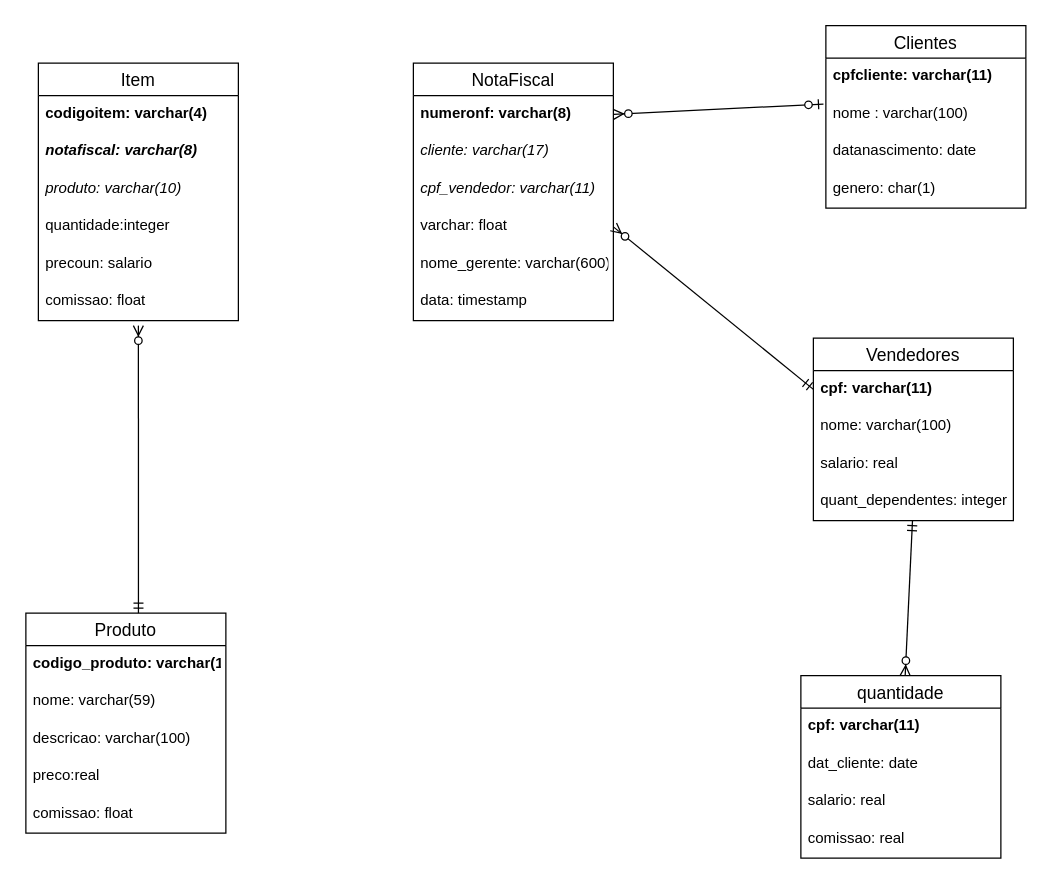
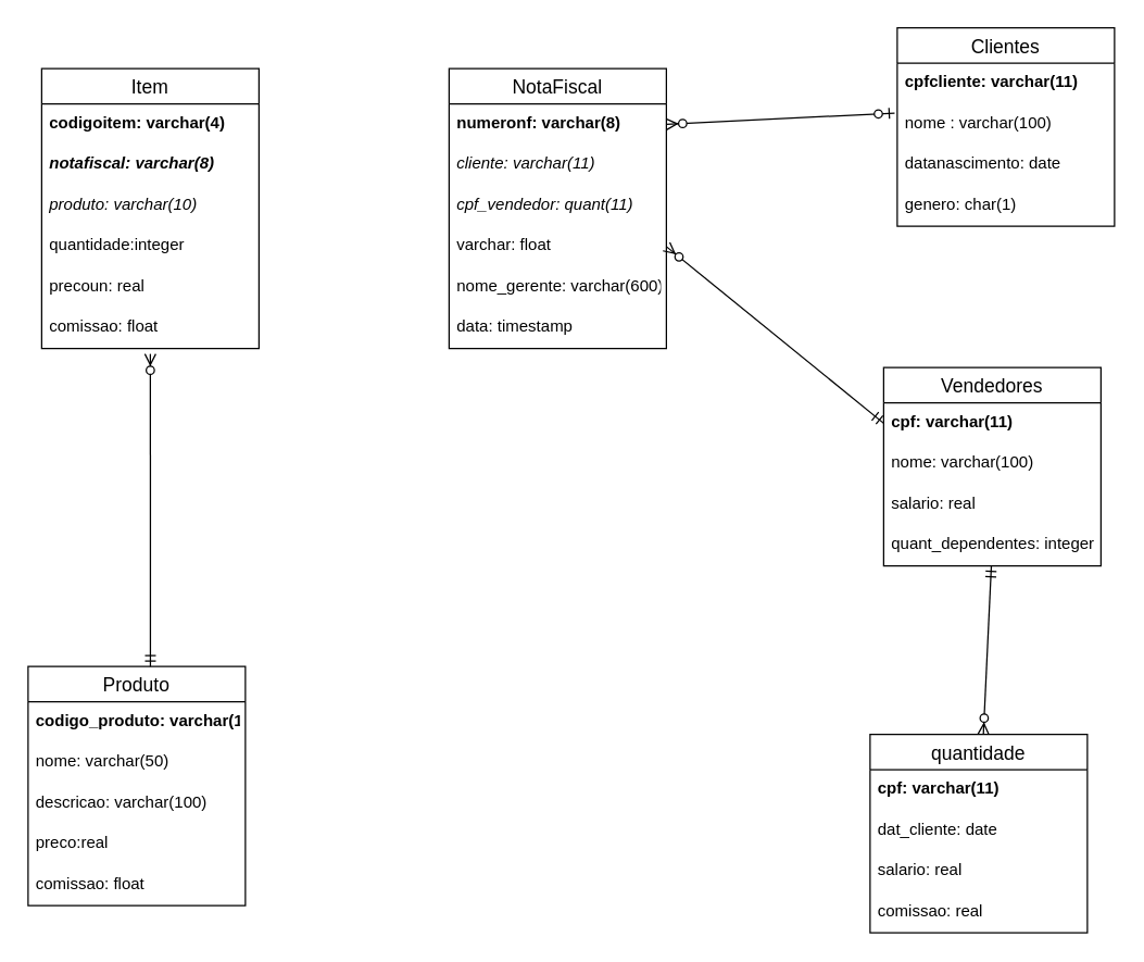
  <mxCell id="0" />
  <mxCell id="1" parent="0" />
  <mxCell id="2" value="Clientes" style="swimlane;fontStyle=0;childLayout=stackLayout;horizontal=1;startSize=26;horizontalStack=0;resizeParent=1;resizeParentMax=0;resizeLast=0;collapsible=1;marginBottom=0;align=center;fontSize=14;" parent="1" vertex="1"><mxGeometry x="660" y="20" width="160" height="146" as="geometry" /></mxCell>
  <mxCell id="3" value="cpfcliente: varchar(11)" style="text;strokeColor=none;fillColor=none;spacingLeft=4;spacingRight=4;overflow=hidden;rotatable=0;points=[[0,0.5],[1,0.5]];portConstraint=eastwest;fontSize=12;fontStyle=1" parent="2" vertex="1"><mxGeometry y="26" width="160" height="30" as="geometry" /></mxCell>
  <mxCell id="4" value="nome : varchar(100)" style="text;strokeColor=none;fillColor=none;spacingLeft=4;spacingRight=4;overflow=hidden;rotatable=0;points=[[0,0.5],[1,0.5]];portConstraint=eastwest;fontSize=12;" parent="2" vertex="1"><mxGeometry y="56" width="160" height="30" as="geometry" /></mxCell>
  <mxCell id="5" value="datanascimento: date" style="text;strokeColor=none;fillColor=none;spacingLeft=4;spacingRight=4;overflow=hidden;rotatable=0;points=[[0,0.5],[1,0.5]];portConstraint=eastwest;fontSize=12;" parent="2" vertex="1"><mxGeometry y="86" width="160" height="30" as="geometry" /></mxCell>
  <mxCell id="6" value="genero: char(1)" style="text;strokeColor=none;fillColor=none;spacingLeft=4;spacingRight=4;overflow=hidden;rotatable=0;points=[[0,0.5],[1,0.5]];portConstraint=eastwest;fontSize=12;" parent="2" vertex="1"><mxGeometry y="116" width="160" height="30" as="geometry" /></mxCell>
  <mxCell id="7" value="NotaFiscal" style="swimlane;fontStyle=0;childLayout=stackLayout;horizontal=1;startSize=26;horizontalStack=0;resizeParent=1;resizeParentMax=0;resizeLast=0;collapsible=1;marginBottom=0;align=center;fontSize=14;" parent="1" vertex="1"><mxGeometry x="330" y="50" width="160" height="206" as="geometry" /></mxCell>
  <mxCell id="8" value="numeronf: varchar(8)" style="text;strokeColor=none;fillColor=none;spacingLeft=4;spacingRight=4;overflow=hidden;rotatable=0;points=[[0,0.5],[1,0.5]];portConstraint=eastwest;fontSize=12;fontStyle=1" parent="7" vertex="1"><mxGeometry y="26" width="160" height="30" as="geometry" /></mxCell>
- <mxCell id="9" value="cliente: varchar(17)" style="text;strokeColor=none;fillColor=none;spacingLeft=4;spacingRight=4;overflow=hidden;rotatable=0;points=[[0,0.5],[1,0.5]];portConstraint=eastwest;fontSize=12;fontStyle=2" parent="7" vertex="1"><mxGeometry y="56" width="160" height="30" as="geometry" /></mxCell>
- <mxCell id="10" value="cpf_vendedor: varchar(11)" style="text;strokeColor=none;fillColor=none;spacingLeft=4;spacingRight=4;overflow=hidden;rotatable=0;points=[[0,0.5],[1,0.5]];portConstraint=eastwest;fontSize=12;fontStyle=2" parent="7" vertex="1"><mxGeometry y="86" width="160" height="30" as="geometry" /></mxCell>
+ <mxCell id="9" value="cliente: varchar(11)" style="text;strokeColor=none;fillColor=none;spacingLeft=4;spacingRight=4;overflow=hidden;rotatable=0;points=[[0,0.5],[1,0.5]];portConstraint=eastwest;fontSize=12;fontStyle=2" parent="7" vertex="1"><mxGeometry y="56" width="160" height="30" as="geometry" /></mxCell>
+ <mxCell id="10" value="cpf_vendedor: quant(11)" style="text;strokeColor=none;fillColor=none;spacingLeft=4;spacingRight=4;overflow=hidden;rotatable=0;points=[[0,0.5],[1,0.5]];portConstraint=eastwest;fontSize=12;fontStyle=2" parent="7" vertex="1"><mxGeometry y="86" width="160" height="30" as="geometry" /></mxCell>
  <mxCell id="11" value="varchar: float" style="text;strokeColor=none;fillColor=none;spacingLeft=4;spacingRight=4;overflow=hidden;rotatable=0;points=[[0,0.5],[1,0.5]];portConstraint=eastwest;fontSize=12;" parent="7" vertex="1"><mxGeometry y="116" width="160" height="30" as="geometry" /></mxCell>
  <mxCell id="12" value="nome_gerente: varchar(600)" style="text;strokeColor=none;fillColor=none;spacingLeft=4;spacingRight=4;overflow=hidden;rotatable=0;points=[[0,0.5],[1,0.5]];portConstraint=eastwest;fontSize=12;" parent="7" vertex="1"><mxGeometry y="146" width="160" height="30" as="geometry" /></mxCell>
  <mxCell id="13" value="data: timestamp" style="text;strokeColor=none;fillColor=none;spacingLeft=4;spacingRight=4;overflow=hidden;rotatable=0;points=[[0,0.5],[1,0.5]];portConstraint=eastwest;fontSize=12;" parent="7" vertex="1"><mxGeometry y="176" width="160" height="30" as="geometry" /></mxCell>
  <mxCell id="14" value="Item" style="swimlane;fontStyle=0;childLayout=stackLayout;horizontal=1;startSize=26;horizontalStack=0;resizeParent=1;resizeParentMax=0;resizeLast=0;collapsible=1;marginBottom=0;align=center;fontSize=14;" parent="1" vertex="1"><mxGeometry x="30" y="50" width="160" height="206" as="geometry" /></mxCell>
  <mxCell id="15" value="codigoitem: varchar(4)" style="text;strokeColor=none;fillColor=none;spacingLeft=4;spacingRight=4;overflow=hidden;rotatable=0;points=[[0,0.5],[1,0.5]];portConstraint=eastwest;fontSize=12;fontStyle=1" parent="14" vertex="1"><mxGeometry y="26" width="160" height="30" as="geometry" /></mxCell>
  <mxCell id="16" value="notafiscal: varchar(8)" style="text;strokeColor=none;fillColor=none;spacingLeft=4;spacingRight=4;overflow=hidden;rotatable=0;points=[[0,0.5],[1,0.5]];portConstraint=eastwest;fontSize=12;fontStyle=3" parent="14" vertex="1"><mxGeometry y="56" width="160" height="30" as="geometry" /></mxCell>
  <mxCell id="17" value="produto: varchar(10)" style="text;strokeColor=none;fillColor=none;spacingLeft=4;spacingRight=4;overflow=hidden;rotatable=0;points=[[0,0.5],[1,0.5]];portConstraint=eastwest;fontSize=12;fontStyle=2" parent="14" vertex="1"><mxGeometry y="86" width="160" height="30" as="geometry" /></mxCell>
  <mxCell id="18" value="quantidade:integer" style="text;strokeColor=none;fillColor=none;spacingLeft=4;spacingRight=4;overflow=hidden;rotatable=0;points=[[0,0.5],[1,0.5]];portConstraint=eastwest;fontSize=12;" parent="14" vertex="1"><mxGeometry y="116" width="160" height="30" as="geometry" /></mxCell>
- <mxCell id="19" value="precoun: salario" style="text;strokeColor=none;fillColor=none;spacingLeft=4;spacingRight=4;overflow=hidden;rotatable=0;points=[[0,0.5],[1,0.5]];portConstraint=eastwest;fontSize=12;" parent="14" vertex="1"><mxGeometry y="146" width="160" height="30" as="geometry" /></mxCell>
+ <mxCell id="19" value="precoun: real" style="text;strokeColor=none;fillColor=none;spacingLeft=4;spacingRight=4;overflow=hidden;rotatable=0;points=[[0,0.5],[1,0.5]];portConstraint=eastwest;fontSize=12;" parent="14" vertex="1"><mxGeometry y="146" width="160" height="30" as="geometry" /></mxCell>
  <mxCell id="20" value="comissao: float" style="text;strokeColor=none;fillColor=none;spacingLeft=4;spacingRight=4;overflow=hidden;rotatable=0;points=[[0,0.5],[1,0.5]];portConstraint=eastwest;fontSize=12;" vertex="1" parent="14"><mxGeometry y="176" width="160" height="30" as="geometry" /></mxCell>
  <mxCell id="21" value="quantidade" style="swimlane;fontStyle=0;childLayout=stackLayout;horizontal=1;startSize=26;horizontalStack=0;resizeParent=1;resizeParentMax=0;resizeLast=0;collapsible=1;marginBottom=0;align=center;fontSize=14;" parent="1" vertex="1"><mxGeometry x="640" y="540" width="160" height="146" as="geometry" /></mxCell>
  <mxCell id="22" value="cpf: varchar(11)" style="text;strokeColor=none;fillColor=none;spacingLeft=4;spacingRight=4;overflow=hidden;rotatable=0;points=[[0,0.5],[1,0.5]];portConstraint=eastwest;fontSize=12;fontStyle=1" parent="21" vertex="1"><mxGeometry y="26" width="160" height="30" as="geometry" /></mxCell>
  <mxCell id="23" value="dat_cliente: date" style="text;strokeColor=none;fillColor=none;spacingLeft=4;spacingRight=4;overflow=hidden;rotatable=0;points=[[0,0.5],[1,0.5]];portConstraint=eastwest;fontSize=12;" parent="21" vertex="1"><mxGeometry y="56" width="160" height="30" as="geometry" /></mxCell>
  <mxCell id="24" value="salario: real" style="text;strokeColor=none;fillColor=none;spacingLeft=4;spacingRight=4;overflow=hidden;rotatable=0;points=[[0,0.5],[1,0.5]];portConstraint=eastwest;fontSize=12;" parent="21" vertex="1"><mxGeometry y="86" width="160" height="30" as="geometry" /></mxCell>
  <mxCell id="25" value="comissao: real" style="text;strokeColor=none;fillColor=none;spacingLeft=4;spacingRight=4;overflow=hidden;rotatable=0;points=[[0,0.5],[1,0.5]];portConstraint=eastwest;fontSize=12;" parent="21" vertex="1"><mxGeometry y="116" width="160" height="30" as="geometry" /></mxCell>
  <mxCell id="26" value="Produto" style="swimlane;fontStyle=0;childLayout=stackLayout;horizontal=1;startSize=26;horizontalStack=0;resizeParent=1;resizeParentMax=0;resizeLast=0;collapsible=1;marginBottom=0;align=center;fontSize=14;" parent="1" vertex="1"><mxGeometry x="20" y="490" width="160" height="176" as="geometry" /></mxCell>
  <mxCell id="27" value="codigo_produto: varchar(10)" style="text;strokeColor=none;fillColor=none;spacingLeft=4;spacingRight=4;overflow=hidden;rotatable=0;points=[[0,0.5],[1,0.5]];portConstraint=eastwest;fontSize=12;fontStyle=1" parent="26" vertex="1"><mxGeometry y="26" width="160" height="30" as="geometry" /></mxCell>
- <mxCell id="28" value="nome: varchar(59)" style="text;strokeColor=none;fillColor=none;spacingLeft=4;spacingRight=4;overflow=hidden;rotatable=0;points=[[0,0.5],[1,0.5]];portConstraint=eastwest;fontSize=12;" parent="26" vertex="1"><mxGeometry y="56" width="160" height="30" as="geometry" /></mxCell>
+ <mxCell id="28" value="nome: varchar(50)" style="text;strokeColor=none;fillColor=none;spacingLeft=4;spacingRight=4;overflow=hidden;rotatable=0;points=[[0,0.5],[1,0.5]];portConstraint=eastwest;fontSize=12;" parent="26" vertex="1"><mxGeometry y="56" width="160" height="30" as="geometry" /></mxCell>
  <mxCell id="29" value="descricao: varchar(100)" style="text;strokeColor=none;fillColor=none;spacingLeft=4;spacingRight=4;overflow=hidden;rotatable=0;points=[[0,0.5],[1,0.5]];portConstraint=eastwest;fontSize=12;" parent="26" vertex="1"><mxGeometry y="86" width="160" height="30" as="geometry" /></mxCell>
  <mxCell id="30" value="preco:real" style="text;strokeColor=none;fillColor=none;spacingLeft=4;spacingRight=4;overflow=hidden;rotatable=0;points=[[0,0.5],[1,0.5]];portConstraint=eastwest;fontSize=12;" parent="26" vertex="1"><mxGeometry y="116" width="160" height="30" as="geometry" /></mxCell>
  <mxCell id="31" value="comissao: float" style="text;strokeColor=none;fillColor=none;spacingLeft=4;spacingRight=4;overflow=hidden;rotatable=0;points=[[0,0.5],[1,0.5]];portConstraint=eastwest;fontSize=12;" parent="26" vertex="1"><mxGeometry y="146" width="160" height="30" as="geometry" /></mxCell>
  <mxCell id="32" value="Vendedores" style="swimlane;fontStyle=0;childLayout=stackLayout;horizontal=1;startSize=26;horizontalStack=0;resizeParent=1;resizeParentMax=0;resizeLast=0;collapsible=1;marginBottom=0;align=center;fontSize=14;" parent="1" vertex="1"><mxGeometry x="650" y="270" width="160" height="146" as="geometry" /></mxCell>
  <mxCell id="33" value="cpf: varchar(11)" style="text;strokeColor=none;fillColor=none;spacingLeft=4;spacingRight=4;overflow=hidden;rotatable=0;points=[[0,0.5],[1,0.5]];portConstraint=eastwest;fontSize=12;fontStyle=1" parent="32" vertex="1"><mxGeometry y="26" width="160" height="30" as="geometry" /></mxCell>
  <mxCell id="34" value="nome: varchar(100)" style="text;strokeColor=none;fillColor=none;spacingLeft=4;spacingRight=4;overflow=hidden;rotatable=0;points=[[0,0.5],[1,0.5]];portConstraint=eastwest;fontSize=12;" parent="32" vertex="1"><mxGeometry y="56" width="160" height="30" as="geometry" /></mxCell>
  <mxCell id="35" value="salario: real" style="text;strokeColor=none;fillColor=none;spacingLeft=4;spacingRight=4;overflow=hidden;rotatable=0;points=[[0,0.5],[1,0.5]];portConstraint=eastwest;fontSize=12;" parent="32" vertex="1"><mxGeometry y="86" width="160" height="30" as="geometry" /></mxCell>
  <mxCell id="36" value="quant_dependentes: integer" style="text;strokeColor=none;fillColor=none;spacingLeft=4;spacingRight=4;overflow=hidden;rotatable=0;points=[[0,0.5],[1,0.5]];portConstraint=eastwest;fontSize=12;" parent="32" vertex="1"><mxGeometry y="116" width="160" height="30" as="geometry" /></mxCell>
  <mxCell id="37" value="" style="fontSize=12;html=1;endArrow=ERzeroToMany;endFill=1;exitX=0.563;exitY=0;exitDx=0;exitDy=0;exitPerimeter=0;startArrow=ERmandOne;startFill=0;" parent="1" source="26" edge="1"><mxGeometry width="100" height="100" relative="1" as="geometry"><mxPoint x="320" y="620" as="sourcePoint" /><mxPoint x="110" y="260" as="targetPoint" /></mxGeometry></mxCell>
  <mxCell id="38" value="" style="fontSize=12;html=1;endArrow=ERzeroToMany;endFill=1;exitX=0;exitY=0.5;exitDx=0;exitDy=0;startArrow=ERmandOne;startFill=0;entryX=1;entryY=0.5;entryDx=0;entryDy=0;" parent="1" source="33" target="11" edge="1"><mxGeometry width="100" height="100" relative="1" as="geometry"><mxPoint x="260" y="200" as="sourcePoint" /><mxPoint x="268" y="321.99" as="targetPoint" /></mxGeometry></mxCell>
  <mxCell id="39" value="" style="fontSize=12;html=1;endArrow=ERzeroToMany;endFill=1;startArrow=ERzeroToOne;startFill=1;entryX=1;entryY=0.5;entryDx=0;entryDy=0;exitX=-0.012;exitY=0.224;exitDx=0;exitDy=0;exitPerimeter=0;" parent="1" source="4" target="8" edge="1"><mxGeometry width="100" height="100" relative="1" as="geometry"><mxPoint x="450" y="91" as="sourcePoint" /><mxPoint x="563.04" y="220" as="targetPoint" /></mxGeometry></mxCell>
  <mxCell id="40" value="" style="fontSize=12;html=1;endArrow=ERzeroToMany;endFill=1;startArrow=ERmandOne;startFill=0;" parent="1" source="36" target="21" edge="1"><mxGeometry width="100" height="100" relative="1" as="geometry"><mxPoint x="720" y="440" as="sourcePoint" /><mxPoint x="460" y="416" as="targetPoint" /></mxGeometry></mxCell>
